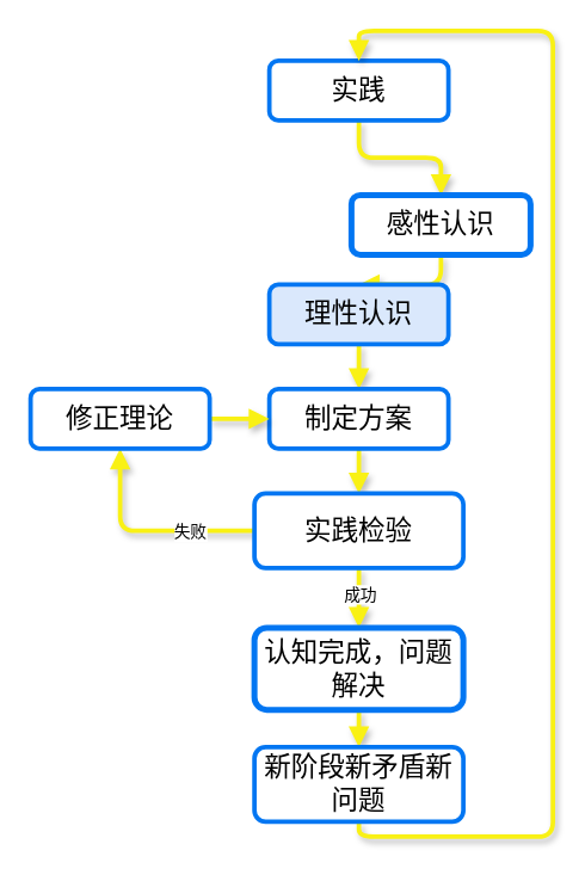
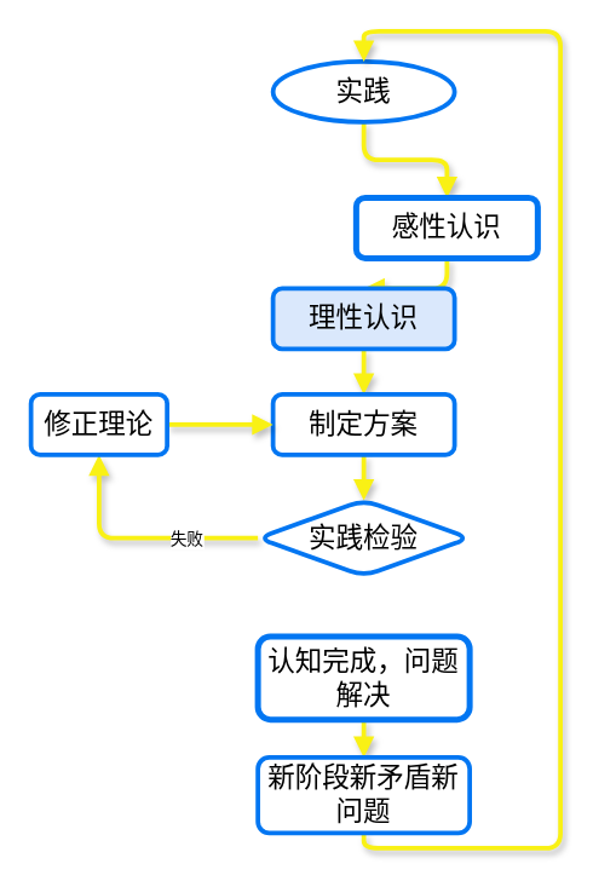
  <mxCell id="0" />
  <mxCell id="1" parent="0" />
  <mxCell id="2" value="" style="edgeStyle=orthogonalEdgeStyle;rounded=1;orthogonalLoop=1;jettySize=auto;html=1;fontSize=14;fontStyle=0;fontFamily=Times New Roman;labelBorderColor=none;textShadow=0;strokeWidth=3;strokeColor=light-dark(#f9f115, #ededed);endArrow=block;endFill=1;shadow=1;" edge="1" parent="1" source="3" target="5"><mxGeometry relative="1" as="geometry" /></mxCell>
- <mxCell id="3" value="实践" style="rounded=1;whiteSpace=wrap;html=1;fontSize=18;fontStyle=0;fontFamily=Times New Roman;labelBorderColor=none;textShadow=0;gradientColor=none;glass=0;shadow=0;strokeWidth=3;strokeColor=light-dark(#0276f2, #ededed);verticalAlign=middle;horizontal=1;" vertex="1" parent="1"><mxGeometry x="180" y="40" width="120" height="40" as="geometry" /></mxCell>
+ <mxCell id="3" value="实践" style="ellipse;whiteSpace=wrap;html=1;fontSize=18;fontStyle=0;fontFamily=Times New Roman;labelBorderColor=none;textShadow=0;gradientColor=none;glass=0;shadow=0;strokeWidth=3;strokeColor=light-dark(#0276f2, #ededed);verticalAlign=middle;horizontal=1;" vertex="1" parent="1"><mxGeometry x="180" y="40" width="120" height="40" as="geometry" /></mxCell>
  <mxCell id="4" value="" style="edgeStyle=orthogonalEdgeStyle;rounded=1;orthogonalLoop=1;jettySize=auto;html=1;fontSize=14;fontStyle=0;fontFamily=Times New Roman;labelBorderColor=none;textShadow=0;strokeWidth=3;strokeColor=light-dark(#f9f115, #ededed);endArrow=block;endFill=1;shadow=1;" edge="1" parent="1" source="5" target="7"><mxGeometry relative="1" as="geometry" /></mxCell>
  <mxCell id="5" value="感性认识" style="whiteSpace=wrap;html=1;rounded=1;fontSize=18;fontStyle=0;fontFamily=Times New Roman;labelBorderColor=none;textShadow=0;shadow=0;strokeWidth=4;strokeColor=light-dark(#0276f2, #ededed);verticalAlign=middle;horizontal=1;" vertex="1" parent="1"><mxGeometry x="235" y="130" width="120" height="40" as="geometry" /></mxCell>
  <mxCell id="6" value="" style="edgeStyle=orthogonalEdgeStyle;rounded=1;orthogonalLoop=1;jettySize=auto;html=1;fontSize=14;fontStyle=0;fontFamily=Times New Roman;labelBorderColor=none;textShadow=0;strokeWidth=3;strokeColor=light-dark(#f9f115, #ededed);endArrow=block;endFill=1;shadow=1;" edge="1" parent="1" source="7" target="9"><mxGeometry relative="1" as="geometry" /></mxCell>
  <mxCell id="7" value="理性认识" style="whiteSpace=wrap;html=1;rounded=1;fontSize=18;fontStyle=0;fontFamily=Times New Roman;labelBorderColor=none;textShadow=0;shadow=0;strokeWidth=3;strokeColor=light-dark(#0276f2, #ededed);verticalAlign=middle;horizontal=1;fillColor=#dae8fc;" vertex="1" parent="1"><mxGeometry x="180" y="190" width="120" height="40" as="geometry" /></mxCell>
  <mxCell id="8" value="" style="edgeStyle=orthogonalEdgeStyle;rounded=1;orthogonalLoop=1;jettySize=auto;html=1;fontSize=14;fontStyle=0;fontFamily=Times New Roman;labelBorderColor=none;textShadow=0;strokeWidth=3;strokeColor=light-dark(#f9f115, #ededed);endArrow=block;endFill=1;shadow=1;" edge="1" parent="1" source="9" target="14"><mxGeometry relative="1" as="geometry" /></mxCell>
  <mxCell id="9" value="制定方案" style="whiteSpace=wrap;html=1;rounded=1;fontSize=18;fontStyle=0;fontFamily=Times New Roman;labelBorderColor=none;textShadow=0;shadow=0;strokeWidth=3;strokeColor=light-dark(#0276f2, #ededed);verticalAlign=middle;horizontal=1;" vertex="1" parent="1"><mxGeometry x="180" y="260" width="120" height="40" as="geometry" /></mxCell>
  <mxCell id="10" value="" style="edgeStyle=orthogonalEdgeStyle;rounded=1;orthogonalLoop=1;jettySize=auto;html=1;fontSize=14;fontStyle=0;fontFamily=Times New Roman;labelBorderColor=none;textShadow=0;strokeWidth=3;strokeColor=light-dark(#f9f115, #ededed);endArrow=block;endFill=1;shadow=1;" edge="1" parent="1" source="14" target="16"><mxGeometry relative="1" as="geometry" /></mxCell>
  <mxCell id="11" value="失败" style="edgeLabel;html=1;align=center;verticalAlign=middle;resizable=0;points=[];rounded=1;" vertex="1" connectable="0" parent="10"><mxGeometry x="-0.4" relative="1" as="geometry"><mxPoint as="offset" /></mxGeometry></mxCell>
- <mxCell id="12" value="" style="edgeStyle=orthogonalEdgeStyle;rounded=1;orthogonalLoop=1;jettySize=auto;html=1;fontSize=14;fontStyle=0;fontFamily=Times New Roman;labelBorderColor=none;textShadow=0;strokeWidth=3;strokeColor=light-dark(#f9f115, #ededed);endArrow=block;endFill=1;shadow=1;" edge="1" parent="1" source="14" target="18"><mxGeometry relative="1" as="geometry" /></mxCell>
- <mxCell id="13" value="成功" style="edgeLabel;html=1;align=center;verticalAlign=middle;resizable=0;points=[];rounded=1;" vertex="1" connectable="0" parent="12"><mxGeometry x="0.418" y="-1" relative="1" as="geometry"><mxPoint x="1" y="-11" as="offset" /></mxGeometry></mxCell>
- <mxCell id="14" value="实践检验" style="whiteSpace=wrap;html=1;fontSize=18;fontStyle=0;fontFamily=Times New Roman;labelBorderColor=none;textShadow=0;shadow=0;strokeWidth=3;strokeColor=light-dark(#0276f2, #ededed);verticalAlign=middle;horizontal=1;rounded=1;" vertex="1" parent="1"><mxGeometry x="170" y="330" width="140" height="50" as="geometry" /></mxCell>
+ <mxCell id="14" value="实践检验" style="rhombus;whiteSpace=wrap;html=1;rounded=1;fontSize=18;fontStyle=0;fontFamily=Times New Roman;labelBorderColor=none;textShadow=0;shadow=0;strokeWidth=3;strokeColor=light-dark(#0276f2, #ededed);verticalAlign=middle;horizontal=1;" vertex="1" parent="1"><mxGeometry x="170" y="330" width="140" height="50" as="geometry" /></mxCell>
  <mxCell id="15" style="edgeStyle=orthogonalEdgeStyle;rounded=1;orthogonalLoop=1;jettySize=auto;html=1;entryX=0;entryY=0.5;entryDx=0;entryDy=0;fontSize=14;fontStyle=0;fontFamily=Times New Roman;labelBorderColor=none;textShadow=0;strokeWidth=3;strokeColor=light-dark(#f9f115, #ededed);endArrow=block;endFill=1;shadow=1;" edge="1" parent="1" source="16" target="9"><mxGeometry relative="1" as="geometry" /></mxCell>
- <mxCell id="16" value="修正理论" style="whiteSpace=wrap;html=1;rounded=1;fontSize=18;fontStyle=0;fontFamily=Times New Roman;labelBorderColor=none;textShadow=0;shadow=0;strokeWidth=3;strokeColor=light-dark(#0276f2, #ededed);verticalAlign=middle;horizontal=1;" vertex="1" parent="1"><mxGeometry x="20" y="260" width="120" height="40" as="geometry" /></mxCell>
+ <mxCell id="16" value="修正理论" style="whiteSpace=wrap;html=1;rounded=1;fontSize=18;fontStyle=0;fontFamily=Times New Roman;labelBorderColor=none;textShadow=0;shadow=0;strokeWidth=3;strokeColor=light-dark(#0276f2, #ededed);verticalAlign=middle;horizontal=1;" vertex="1" parent="1"><mxGeometry x="20" y="260" width="90" height="40" as="geometry" /></mxCell>
  <mxCell id="17" value="" style="edgeStyle=orthogonalEdgeStyle;rounded=1;orthogonalLoop=1;jettySize=auto;html=1;fontSize=14;fontStyle=0;fontFamily=Times New Roman;labelBorderColor=none;textShadow=0;strokeWidth=3;strokeColor=light-dark(#f9f115, #ededed);endArrow=block;endFill=1;shadow=1;" edge="1" parent="1" source="18" target="20"><mxGeometry relative="1" as="geometry" /></mxCell>
  <mxCell id="18" value="认知完成，问题解决" style="whiteSpace=wrap;html=1;rounded=1;fontSize=18;fontStyle=0;fontFamily=Times New Roman;labelBorderColor=none;textShadow=0;shadow=0;strokeWidth=4;strokeColor=light-dark(#0276f2, #ededed);verticalAlign=middle;horizontal=1;" vertex="1" parent="1"><mxGeometry x="170" y="420" width="140" height="55" as="geometry" /></mxCell>
  <mxCell id="19" style="edgeStyle=orthogonalEdgeStyle;rounded=1;orthogonalLoop=1;jettySize=auto;html=1;entryX=0.5;entryY=0;entryDx=0;entryDy=0;fontSize=14;fontStyle=0;fontFamily=Times New Roman;labelBorderColor=none;textShadow=0;strokeWidth=3;strokeColor=light-dark(#f9f115, #ededed);endArrow=block;endFill=1;shadow=1;" edge="1" parent="1" source="20" target="3"><mxGeometry relative="1" as="geometry"><Array as="points"><mxPoint x="240" y="560" /><mxPoint x="370" y="560" /><mxPoint x="370" y="20" /><mxPoint x="240" y="20" /></Array></mxGeometry></mxCell>
  <mxCell id="20" value="新阶段新矛盾新问题" style="whiteSpace=wrap;html=1;rounded=1;fontSize=18;fontStyle=0;fontFamily=Times New Roman;labelBorderColor=none;textShadow=0;shadow=0;strokeWidth=3;strokeColor=light-dark(#0276f2, #ededed);verticalAlign=middle;horizontal=1;" vertex="1" parent="1"><mxGeometry x="170" y="500" width="140" height="50" as="geometry" /></mxCell>
